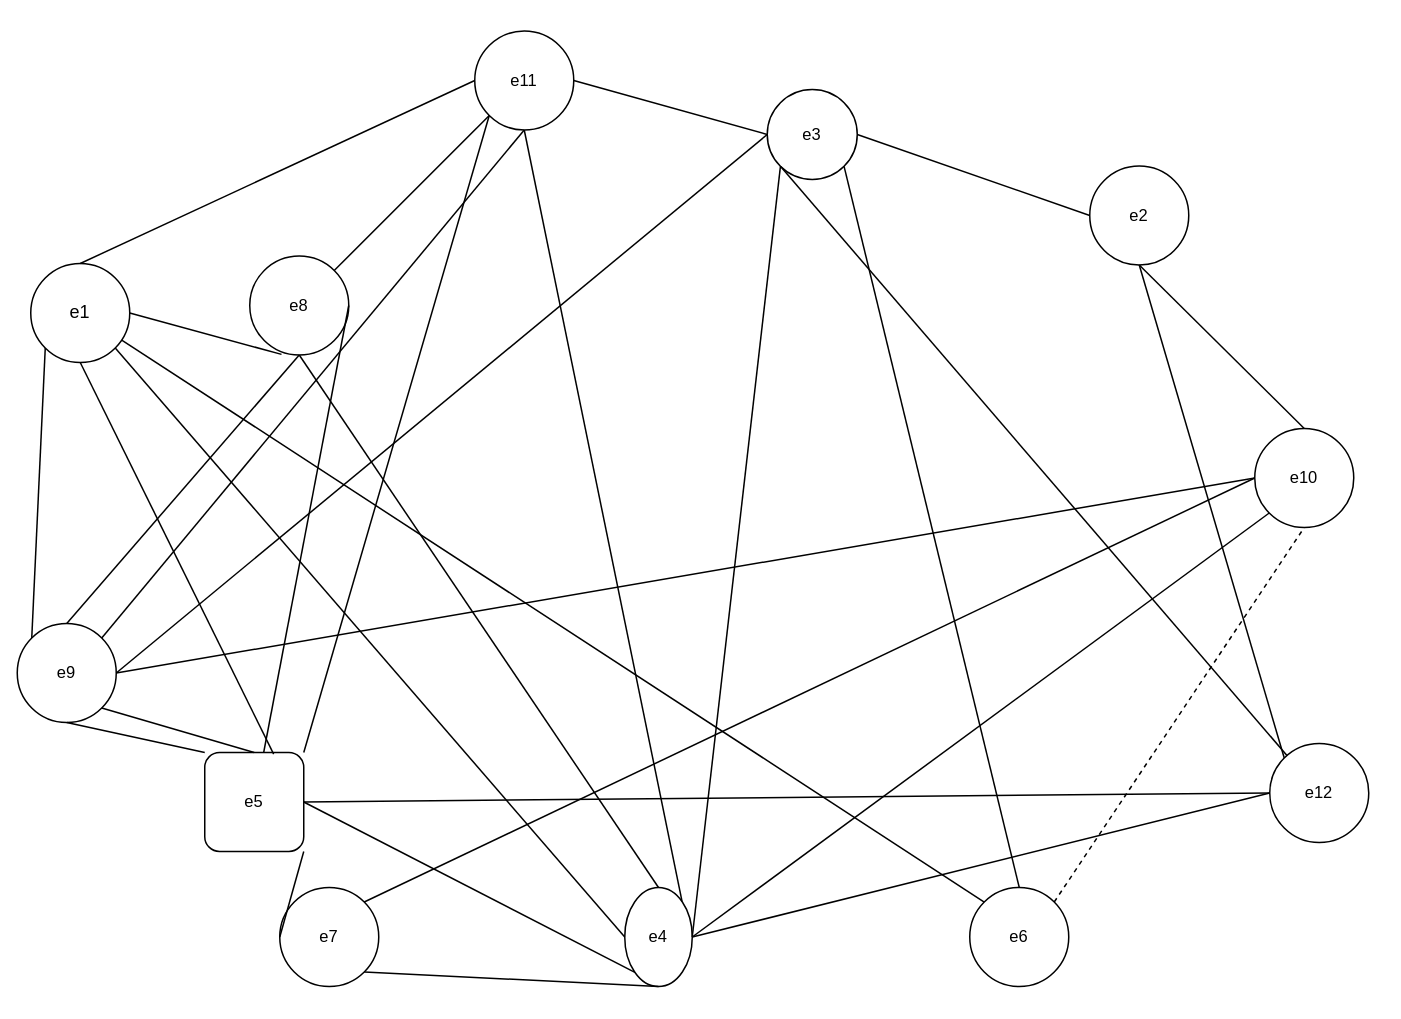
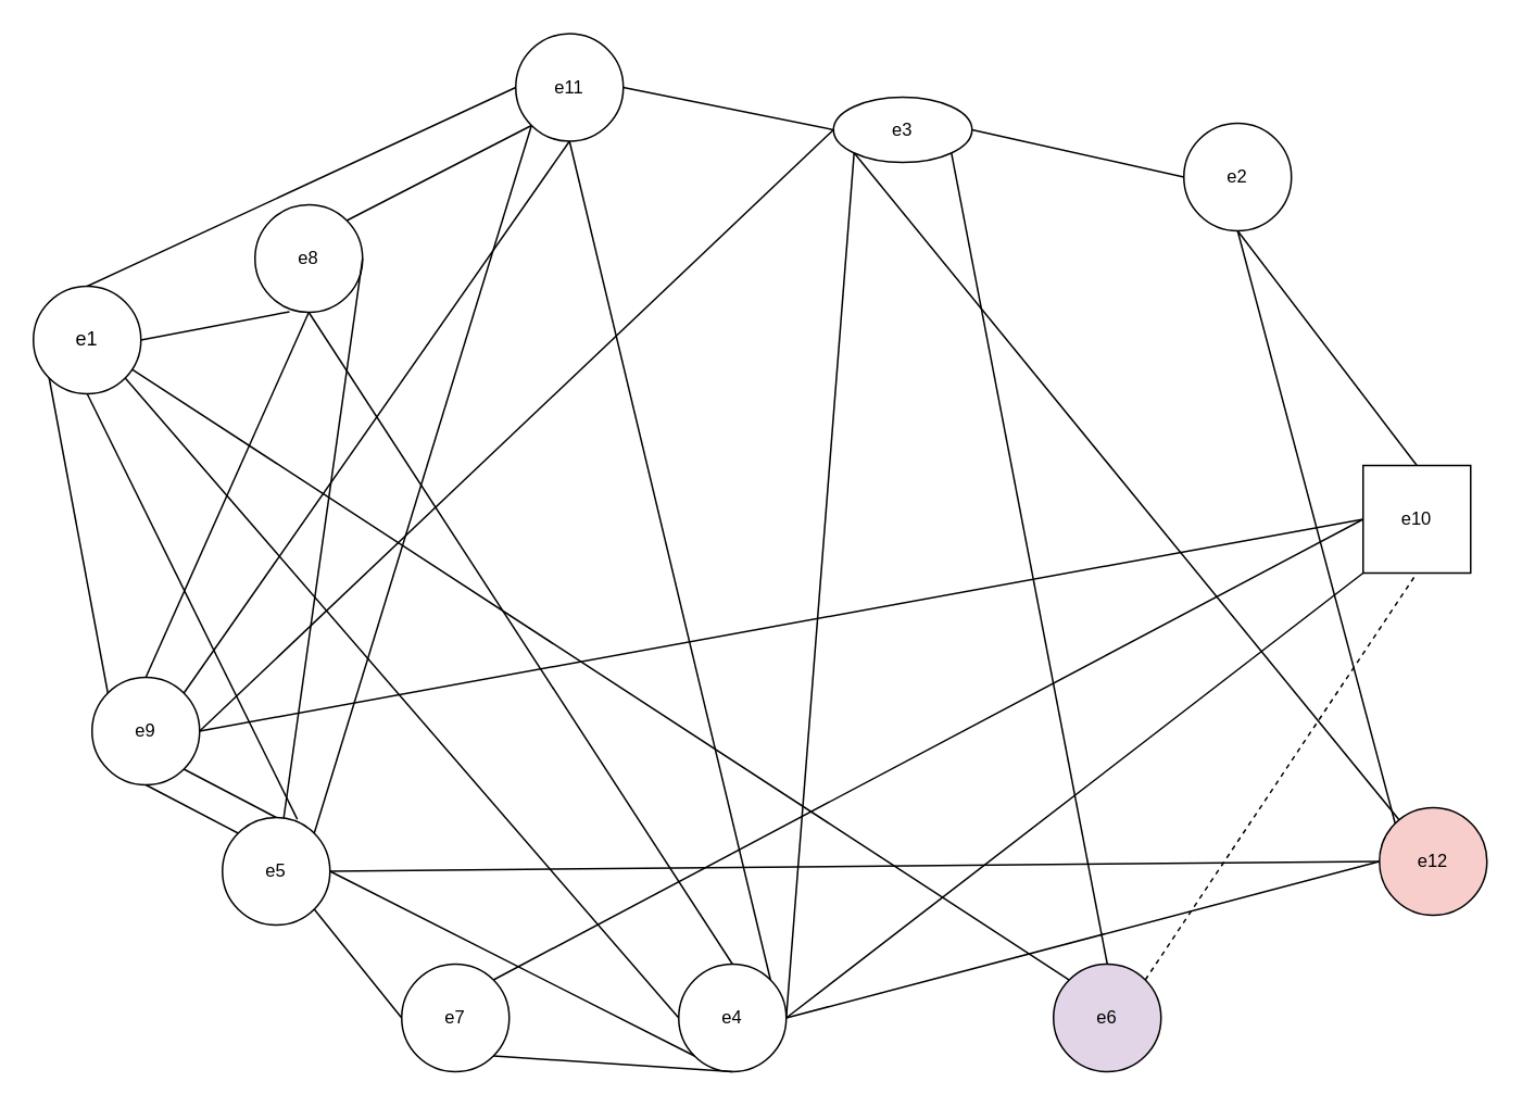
  <mxCell id="0" />
  <mxCell id="1" parent="0" />
  <mxCell id="2" value="e1" style="ellipse;whiteSpace=wrap;html=1;aspect=fixed;" vertex="1" parent="1"><mxGeometry x="20" y="175" width="66" height="66" as="geometry" /></mxCell>
- <mxCell id="3" value="e2" style="ellipse;whiteSpace=wrap;html=1;aspect=fixed;fontSize=11;" vertex="1" parent="1"><mxGeometry x="726" y="110" width="66" height="66" as="geometry" /></mxCell>
- <mxCell id="4" value="e3" style="ellipse;whiteSpace=wrap;html=1;aspect=fixed;fontSize=11;" vertex="1" parent="1"><mxGeometry x="511" y="59" width="60" height="60" as="geometry" /></mxCell>
- <mxCell id="5" value="e4" style="ellipse;whiteSpace=wrap;html=1;aspect=fixed;fontSize=11;" vertex="1" parent="1"><mxGeometry x="416" y="591" width="45" height="66" as="geometry" /></mxCell>
- <mxCell id="6" value="e5" style="whiteSpace=wrap;html=1;aspect=fixed;fontSize=11;rounded=1;" vertex="1" parent="1"><mxGeometry x="136" y="501" width="66" height="66" as="geometry" /></mxCell>
- <mxCell id="7" value="e6" style="ellipse;whiteSpace=wrap;html=1;aspect=fixed;fontSize=11;" vertex="1" parent="1"><mxGeometry x="646" y="591" width="66" height="66" as="geometry" /></mxCell>
- <mxCell id="8" value="e7" style="ellipse;whiteSpace=wrap;html=1;aspect=fixed;fontSize=11;" vertex="1" parent="1"><mxGeometry x="186" y="591" width="66" height="66" as="geometry" /></mxCell>
- <mxCell id="9" value="e8" style="ellipse;whiteSpace=wrap;html=1;aspect=fixed;fontSize=11;" vertex="1" parent="1"><mxGeometry x="166" y="170" width="66" height="66" as="geometry" /></mxCell>
- <mxCell id="10" value="e9" style="ellipse;whiteSpace=wrap;html=1;aspect=fixed;fontSize=11;" vertex="1" parent="1"><mxGeometry x="11" y="415" width="66" height="66" as="geometry" /></mxCell>
- <mxCell id="11" value="e10" style="ellipse;whiteSpace=wrap;html=1;aspect=fixed;fontSize=11;" vertex="1" parent="1"><mxGeometry x="836" y="285" width="66" height="66" as="geometry" /></mxCell>
- <mxCell id="12" value="e12" style="ellipse;whiteSpace=wrap;html=1;aspect=fixed;fontSize=11;" vertex="1" parent="1"><mxGeometry x="846" y="495" width="66" height="66" as="geometry" /></mxCell>
+ <mxCell id="3" value="e2" style="ellipse;whiteSpace=wrap;html=1;aspect=fixed;fontSize=11;" vertex="1" parent="1"><mxGeometry x="726" y="75" width="66" height="66" as="geometry" /></mxCell>
+ <mxCell id="4" value="e3" style="ellipse;whiteSpace=wrap;html=1;aspect=fixed;fontSize=11;" vertex="1" parent="1"><mxGeometry x="511" y="59" width="85" height="40" as="geometry" /></mxCell>
+ <mxCell id="5" value="e4" style="ellipse;whiteSpace=wrap;html=1;aspect=fixed;fontSize=11;" vertex="1" parent="1"><mxGeometry x="416" y="591" width="66" height="66" as="geometry" /></mxCell>
+ <mxCell id="6" value="e5" style="ellipse;whiteSpace=wrap;html=1;aspect=fixed;fontSize=11;" vertex="1" parent="1"><mxGeometry x="136" y="501" width="66" height="66" as="geometry" /></mxCell>
+ <mxCell id="7" value="e6" style="ellipse;whiteSpace=wrap;html=1;aspect=fixed;fontSize=11;fillColor=#e1d5e7;" vertex="1" parent="1"><mxGeometry x="646" y="591" width="66" height="66" as="geometry" /></mxCell>
+ <mxCell id="8" value="e7" style="ellipse;whiteSpace=wrap;html=1;aspect=fixed;fontSize=11;" vertex="1" parent="1"><mxGeometry x="246" y="591" width="66" height="66" as="geometry" /></mxCell>
+ <mxCell id="9" value="e8" style="ellipse;whiteSpace=wrap;html=1;aspect=fixed;fontSize=11;" vertex="1" parent="1"><mxGeometry x="156" y="125" width="66" height="66" as="geometry" /></mxCell>
+ <mxCell id="10" value="e9" style="ellipse;whiteSpace=wrap;html=1;aspect=fixed;fontSize=11;" vertex="1" parent="1"><mxGeometry x="56" y="415" width="66" height="66" as="geometry" /></mxCell>
+ <mxCell id="11" value="e10" style="whiteSpace=wrap;html=1;aspect=fixed;fontSize=11;rounded=0;" vertex="1" parent="1"><mxGeometry x="836" y="285" width="66" height="66" as="geometry" /></mxCell>
+ <mxCell id="12" value="e12" style="ellipse;whiteSpace=wrap;html=1;aspect=fixed;fontSize=11;fillColor=#f8cecc;" vertex="1" parent="1"><mxGeometry x="846" y="495" width="66" height="66" as="geometry" /></mxCell>
  <mxCell id="13" value="e11" style="ellipse;whiteSpace=wrap;html=1;aspect=fixed;fontSize=11;" vertex="1" parent="1"><mxGeometry x="316" y="20" width="66" height="66" as="geometry" /></mxCell>
  <mxCell id="14" value="" style="endArrow=none;html=1;rounded=0;fontSize=11;exitX=1;exitY=1;exitDx=0;exitDy=0;entryX=0;entryY=0.5;entryDx=0;entryDy=0;" edge="1" parent="1" source="2" target="5"><mxGeometry width="50" height="50" relative="1" as="geometry"><mxPoint x="306" y="445" as="sourcePoint" /><mxPoint x="356" y="395" as="targetPoint" /></mxGeometry></mxCell>
  <mxCell id="15" value="" style="endArrow=none;html=1;rounded=0;fontSize=11;exitX=0.696;exitY=0.017;exitDx=0;exitDy=0;exitPerimeter=0;entryX=0.5;entryY=1;entryDx=0;entryDy=0;" edge="1" parent="1" source="6" target="2"><mxGeometry width="50" height="50" relative="1" as="geometry"><mxPoint x="196" y="389" as="sourcePoint" /><mxPoint x="246" y="339" as="targetPoint" /></mxGeometry></mxCell>
  <mxCell id="16" value="" style="endArrow=none;html=1;rounded=0;fontSize=11;entryX=0.321;entryY=0.994;entryDx=0;entryDy=0;entryPerimeter=0;exitX=1;exitY=0.5;exitDx=0;exitDy=0;" edge="1" parent="1" source="2" target="9"><mxGeometry width="50" height="50" relative="1" as="geometry"><mxPoint x="476" y="445" as="sourcePoint" /><mxPoint x="526" y="395" as="targetPoint" /><Array as="points" /></mxGeometry></mxCell>
  <mxCell id="17" value="" style="endArrow=none;html=1;rounded=0;fontSize=11;entryX=0;entryY=0;entryDx=0;entryDy=0;exitX=0;exitY=1;exitDx=0;exitDy=0;" edge="1" parent="1" source="2" target="10"><mxGeometry width="50" height="50" relative="1" as="geometry"><mxPoint x="166" y="325" as="sourcePoint" /><mxPoint x="216" y="275" as="targetPoint" /></mxGeometry></mxCell>
  <mxCell id="18" value="" style="endArrow=none;html=1;rounded=0;fontSize=11;exitX=0;exitY=0.5;exitDx=0;exitDy=0;entryX=0.5;entryY=0;entryDx=0;entryDy=0;" edge="1" parent="1" source="13" target="2"><mxGeometry width="50" height="50" relative="1" as="geometry"><mxPoint x="146" y="375" as="sourcePoint" /><mxPoint x="196" y="325" as="targetPoint" /></mxGeometry></mxCell>
  <mxCell id="19" value="" style="endArrow=none;html=1;rounded=0;fontSize=11;exitX=0.5;exitY=0;exitDx=0;exitDy=0;entryX=0.5;entryY=1;entryDx=0;entryDy=0;" edge="1" parent="1" source="11" target="3"><mxGeometry width="50" height="50" relative="1" as="geometry"><mxPoint x="516" y="325" as="sourcePoint" /><mxPoint x="566" y="275" as="targetPoint" /></mxGeometry></mxCell>
  <mxCell id="20" value="" style="endArrow=none;html=1;rounded=0;fontSize=11;exitX=0;exitY=0;exitDx=0;exitDy=0;entryX=0.5;entryY=1;entryDx=0;entryDy=0;" edge="1" parent="1" source="12" target="3"><mxGeometry width="50" height="50" relative="1" as="geometry"><mxPoint x="536" y="315" as="sourcePoint" /><mxPoint x="525" y="285" as="targetPoint" /></mxGeometry></mxCell>
  <mxCell id="21" value="" style="endArrow=none;html=1;rounded=0;fontSize=11;exitX=1;exitY=0.5;exitDx=0;exitDy=0;entryX=0;entryY=0.5;entryDx=0;entryDy=0;" edge="1" parent="1" source="4" target="3"><mxGeometry width="50" height="50" relative="1" as="geometry"><mxPoint x="536" y="245" as="sourcePoint" /><mxPoint x="525" y="215" as="targetPoint" /></mxGeometry></mxCell>
  <mxCell id="22" value="" style="endArrow=none;html=1;rounded=0;fontSize=11;exitX=1;exitY=0.5;exitDx=0;exitDy=0;entryX=0;entryY=1;entryDx=0;entryDy=0;" edge="1" parent="1" source="5" target="4"><mxGeometry width="50" height="50" relative="1" as="geometry"><mxPoint x="376" y="415" as="sourcePoint" /><mxPoint x="426" y="365" as="targetPoint" /></mxGeometry></mxCell>
  <mxCell id="23" value="" style="endArrow=none;html=1;rounded=0;fontSize=11;exitX=0.5;exitY=0;exitDx=0;exitDy=0;entryX=1;entryY=1;entryDx=0;entryDy=0;" edge="1" parent="1" source="7" target="4"><mxGeometry width="50" height="50" relative="1" as="geometry"><mxPoint x="526" y="425" as="sourcePoint" /><mxPoint x="515" y="395" as="targetPoint" /></mxGeometry></mxCell>
  <mxCell id="24" value="" style="endArrow=none;html=1;rounded=0;fontSize=11;exitX=0;exitY=1;exitDx=0;exitDy=0;" edge="1" parent="1" source="4" target="12"><mxGeometry width="50" height="50" relative="1" as="geometry"><mxPoint x="416" y="335" as="sourcePoint" /><mxPoint x="375" y="285" as="targetPoint" /></mxGeometry></mxCell>
  <mxCell id="25" value="" style="endArrow=none;html=1;rounded=0;fontSize=11;exitX=0;exitY=0.5;exitDx=0;exitDy=0;entryX=1;entryY=0.5;entryDx=0;entryDy=0;" edge="1" parent="1" source="4" target="10"><mxGeometry width="50" height="50" relative="1" as="geometry"><mxPoint x="376" y="335" as="sourcePoint" /><mxPoint x="346" y="325" as="targetPoint" /></mxGeometry></mxCell>
  <mxCell id="26" value="" style="endArrow=none;html=1;rounded=0;fontSize=11;exitX=1;exitY=0.5;exitDx=0;exitDy=0;entryX=0;entryY=0.5;entryDx=0;entryDy=0;" edge="1" parent="1" source="13" target="4"><mxGeometry width="50" height="50" relative="1" as="geometry"><mxPoint x="396" y="445" as="sourcePoint" /><mxPoint x="385" y="415" as="targetPoint" /></mxGeometry></mxCell>
  <mxCell id="27" value="" style="endArrow=none;html=1;rounded=0;fontSize=11;exitX=1;exitY=0.5;exitDx=0;exitDy=0;entryX=0;entryY=1;entryDx=0;entryDy=0;" edge="1" parent="1" source="6" target="5"><mxGeometry width="50" height="50" relative="1" as="geometry"><mxPoint x="236" y="515" as="sourcePoint" /><mxPoint x="225" y="485" as="targetPoint" /></mxGeometry></mxCell>
  <mxCell id="28" value="" style="endArrow=none;html=1;rounded=0;fontSize=11;exitX=1;exitY=1;exitDx=0;exitDy=0;entryX=0.5;entryY=1;entryDx=0;entryDy=0;" edge="1" parent="1" source="8" target="5"><mxGeometry width="50" height="50" relative="1" as="geometry"><mxPoint x="296" y="545" as="sourcePoint" /><mxPoint x="286" y="505" as="targetPoint" /></mxGeometry></mxCell>
  <mxCell id="29" value="" style="endArrow=none;html=1;rounded=0;fontSize=11;exitX=0.5;exitY=0;exitDx=0;exitDy=0;entryX=0.5;entryY=1;entryDx=0;entryDy=0;" edge="1" parent="1" source="5" target="9"><mxGeometry width="50" height="50" relative="1" as="geometry"><mxPoint x="276" y="375" as="sourcePoint" /><mxPoint x="265" y="345" as="targetPoint" /></mxGeometry></mxCell>
  <mxCell id="30" value="" style="endArrow=none;html=1;rounded=0;fontSize=11;exitX=0;exitY=1;exitDx=0;exitDy=0;entryX=1;entryY=0.5;entryDx=0;entryDy=0;" edge="1" parent="1" source="11" target="5"><mxGeometry width="50" height="50" relative="1" as="geometry"><mxPoint x="386" y="485" as="sourcePoint" /><mxPoint x="375" y="455" as="targetPoint" /></mxGeometry></mxCell>
  <mxCell id="31" value="" style="endArrow=none;html=1;rounded=0;fontSize=11;exitX=1;exitY=0;exitDx=0;exitDy=0;entryX=0.5;entryY=1;entryDx=0;entryDy=0;" edge="1" parent="1" source="5" target="13"><mxGeometry width="50" height="50" relative="1" as="geometry"><mxPoint x="356" y="435" as="sourcePoint" /><mxPoint x="345" y="405" as="targetPoint" /></mxGeometry></mxCell>
  <mxCell id="32" value="" style="endArrow=none;html=1;rounded=0;fontSize=11;exitX=0;exitY=0.5;exitDx=0;exitDy=0;entryX=1;entryY=0.5;entryDx=0;entryDy=0;" edge="1" parent="1" source="12" target="5"><mxGeometry width="50" height="50" relative="1" as="geometry"><mxPoint x="556" y="495" as="sourcePoint" /><mxPoint x="545" y="465" as="targetPoint" /></mxGeometry></mxCell>
  <mxCell id="33" value="" style="endArrow=none;html=1;rounded=0;fontSize=11;exitX=1;exitY=1;exitDx=0;exitDy=0;entryX=0;entryY=0.5;entryDx=0;entryDy=0;" edge="1" parent="1" source="6" target="8"><mxGeometry width="50" height="50" relative="1" as="geometry"><mxPoint x="236" y="575" as="sourcePoint" /><mxPoint x="286" y="525" as="targetPoint" /></mxGeometry></mxCell>
  <mxCell id="34" value="" style="endArrow=none;html=1;rounded=0;fontSize=11;exitX=0.5;exitY=0;exitDx=0;exitDy=0;entryX=1;entryY=1;entryDx=0;entryDy=0;" edge="1" parent="1" source="6" target="10"><mxGeometry width="50" height="50" relative="1" as="geometry"><mxPoint x="156" y="425" as="sourcePoint" /><mxPoint x="116" y="485" as="targetPoint" /></mxGeometry></mxCell>
  <mxCell id="35" value="" style="endArrow=none;html=1;rounded=0;fontSize=11;entryX=0.5;entryY=1;entryDx=0;entryDy=0;exitX=0;exitY=0;exitDx=0;exitDy=0;" edge="1" parent="1" source="6" target="10"><mxGeometry width="50" height="50" relative="1" as="geometry"><mxPoint x="106" y="525" as="sourcePoint" /><mxPoint x="156" y="475" as="targetPoint" /></mxGeometry></mxCell>
  <mxCell id="36" value="" style="endArrow=none;html=1;rounded=0;fontSize=11;exitX=1;exitY=0.5;exitDx=0;exitDy=0;entryX=0;entryY=0.5;entryDx=0;entryDy=0;" edge="1" parent="1" source="6" target="12"><mxGeometry width="50" height="50" relative="1" as="geometry"><mxPoint x="416" y="465" as="sourcePoint" /><mxPoint x="466" y="415" as="targetPoint" /></mxGeometry></mxCell>
  <mxCell id="37" value="" style="endArrow=none;html=1;rounded=0;fontSize=11;exitX=1;exitY=0;exitDx=0;exitDy=0;entryX=0;entryY=1;entryDx=0;entryDy=0;" edge="1" parent="1" source="6" target="13"><mxGeometry width="50" height="50" relative="1" as="geometry"><mxPoint x="276" y="365" as="sourcePoint" /><mxPoint x="326" y="315" as="targetPoint" /></mxGeometry></mxCell>
  <mxCell id="38" value="" style="endArrow=none;html=1;rounded=0;fontSize=11;exitX=0;exitY=0;exitDx=0;exitDy=0;" edge="1" parent="1" source="7" target="2"><mxGeometry width="50" height="50" relative="1" as="geometry"><mxPoint x="486" y="405" as="sourcePoint" /><mxPoint x="536" y="355" as="targetPoint" /></mxGeometry></mxCell>
  <mxCell id="39" value="" style="endArrow=none;html=1;rounded=0;fontSize=11;exitX=1;exitY=0;exitDx=0;exitDy=0;entryX=0.5;entryY=1;entryDx=0;entryDy=0;dashed=1;" edge="1" parent="1" source="7" target="11"><mxGeometry width="50" height="50" relative="1" as="geometry"><mxPoint x="776" y="465" as="sourcePoint" /><mxPoint x="826" y="415" as="targetPoint" /></mxGeometry></mxCell>
  <mxCell id="40" value="" style="endArrow=none;html=1;rounded=0;fontSize=11;exitX=1;exitY=0;exitDx=0;exitDy=0;entryX=0;entryY=0.5;entryDx=0;entryDy=0;" edge="1" parent="1" source="8" target="11"><mxGeometry width="50" height="50" relative="1" as="geometry"><mxPoint x="556" y="405" as="sourcePoint" /><mxPoint x="606" y="355" as="targetPoint" /></mxGeometry></mxCell>
  <mxCell id="41" value="" style="endArrow=none;html=1;rounded=0;fontSize=11;exitX=1;exitY=0;exitDx=0;exitDy=0;entryX=0;entryY=1;entryDx=0;entryDy=0;" edge="1" parent="1" source="9" target="13"><mxGeometry width="50" height="50" relative="1" as="geometry"><mxPoint x="266" y="115" as="sourcePoint" /><mxPoint x="316" y="65" as="targetPoint" /></mxGeometry></mxCell>
  <mxCell id="42" value="" style="endArrow=none;html=1;rounded=0;fontSize=11;entryX=0.5;entryY=1;entryDx=0;entryDy=0;exitX=0.5;exitY=0;exitDx=0;exitDy=0;" edge="1" parent="1" source="10" target="9"><mxGeometry width="50" height="50" relative="1" as="geometry"><mxPoint x="176" y="245" as="sourcePoint" /><mxPoint x="226" y="195" as="targetPoint" /><Array as="points" /></mxGeometry></mxCell>
  <mxCell id="43" value="" style="endArrow=none;html=1;rounded=0;fontSize=11;exitX=1;exitY=0.5;exitDx=0;exitDy=0;" edge="1" parent="1" source="9" target="6"><mxGeometry width="50" height="50" relative="1" as="geometry"><mxPoint x="316" y="225" as="sourcePoint" /><mxPoint x="366" y="175" as="targetPoint" /></mxGeometry></mxCell>
  <mxCell id="44" value="" style="endArrow=none;html=1;rounded=0;fontSize=11;exitX=1;exitY=0;exitDx=0;exitDy=0;entryX=0.5;entryY=1;entryDx=0;entryDy=0;" edge="1" parent="1" source="10" target="13"><mxGeometry width="50" height="50" relative="1" as="geometry"><mxPoint x="196" y="295" as="sourcePoint" /><mxPoint x="246" y="245" as="targetPoint" /></mxGeometry></mxCell>
  <mxCell id="45" value="" style="endArrow=none;html=1;rounded=0;fontSize=11;exitX=1;exitY=0.5;exitDx=0;exitDy=0;entryX=0;entryY=0.5;entryDx=0;entryDy=0;" edge="1" parent="1" source="10" target="11"><mxGeometry width="50" height="50" relative="1" as="geometry"><mxPoint x="336" y="385" as="sourcePoint" /><mxPoint x="386" y="335" as="targetPoint" /></mxGeometry></mxCell>
